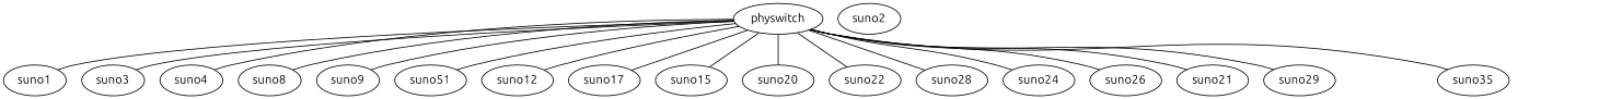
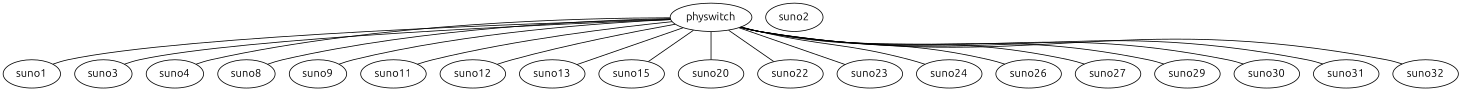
  graph {
    fontname=Ubuntu
    node [cpu=8 fontname=Ubuntu container="460,180" disk1="sdb,550,190"]
    edge [bandwidth=1000 fontname=Ubuntu]
    physwitch [cpu=0 container="" disk1=""]
    suno1 [cpu=0 ip="172.16.130.1" type=manager container="" disk1=""]
    suno3 [ip="172.16.130.3"]
    suno4 [ip="172.16.130.4"]
    suno8 [ip="172.16.130.8"]
    suno9 [ip="172.16.130.9"]
-   suno11 [ip="172.16.130.11" label=suno51]
+   suno11 [ip="172.16.130.11"]
    suno12 [ip="172.16.130.12"]
-   suno13 [ip="172.16.130.13" label=suno17]
+   suno13 [ip="172.16.130.13"]
    suno15 [ip="172.16.130.15"]
    suno20 [ip="172.16.130.20"]
    suno22 [ip="172.16.130.22"]
-   suno23 [ip="172.16.130.23" label=suno28]
+   suno23 [ip="172.16.130.23"]
    suno24 [ip="172.16.130.24"]
    suno26 [ip="172.16.130.26"]
-   suno27 [ip="172.16.130.27" label=suno21]
+   suno27 [ip="172.16.130.27"]
    suno29 [ip="172.16.130.29"]
-   suno31 [ip="172.16.130.31" label=suno35]
+   suno30 [ip="172.16.130.30"]
+   suno31 [ip="172.16.130.31"]
+   suno32 [ip="172.16.130.32"]
    suno2 [ip="172.16.130.2"]
    physwitch -- suno1
    physwitch -- suno3
    physwitch -- suno4
    physwitch -- suno8
    physwitch -- suno9
    physwitch -- suno11
    physwitch -- suno12
    physwitch -- suno13
    physwitch -- suno15
    physwitch -- suno20
    physwitch -- suno22
    physwitch -- suno23
    physwitch -- suno24
    physwitch -- suno26
    physwitch -- suno27
    physwitch -- suno29
+   physwitch -- suno30
    physwitch -- suno31
+   physwitch -- suno32
  }
